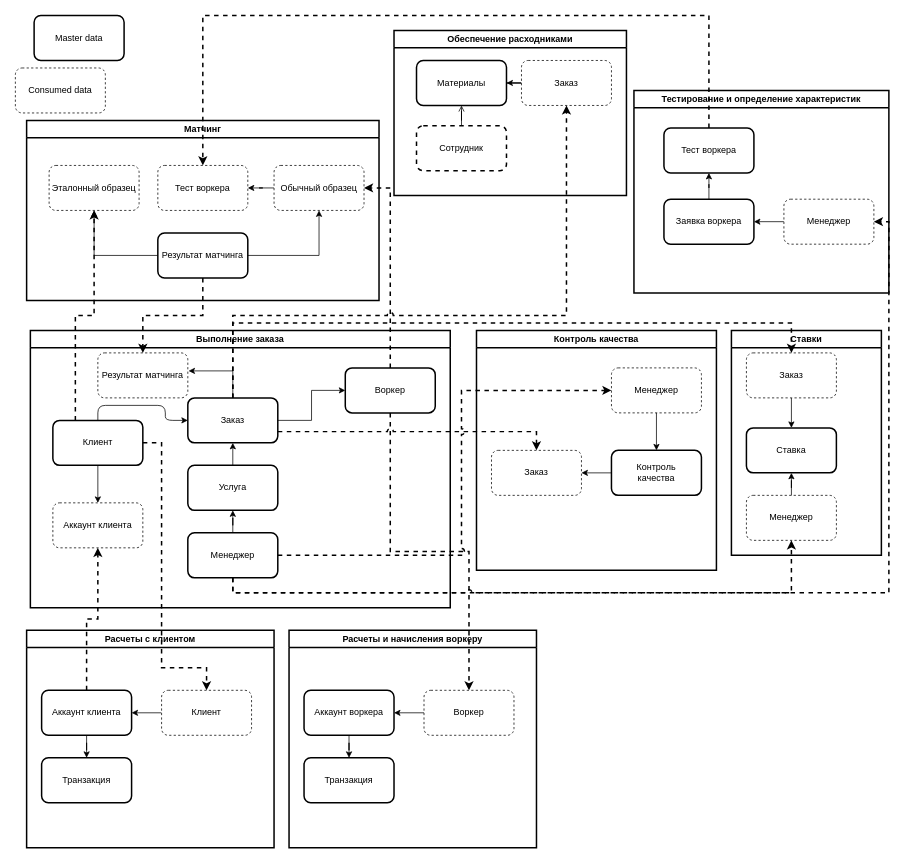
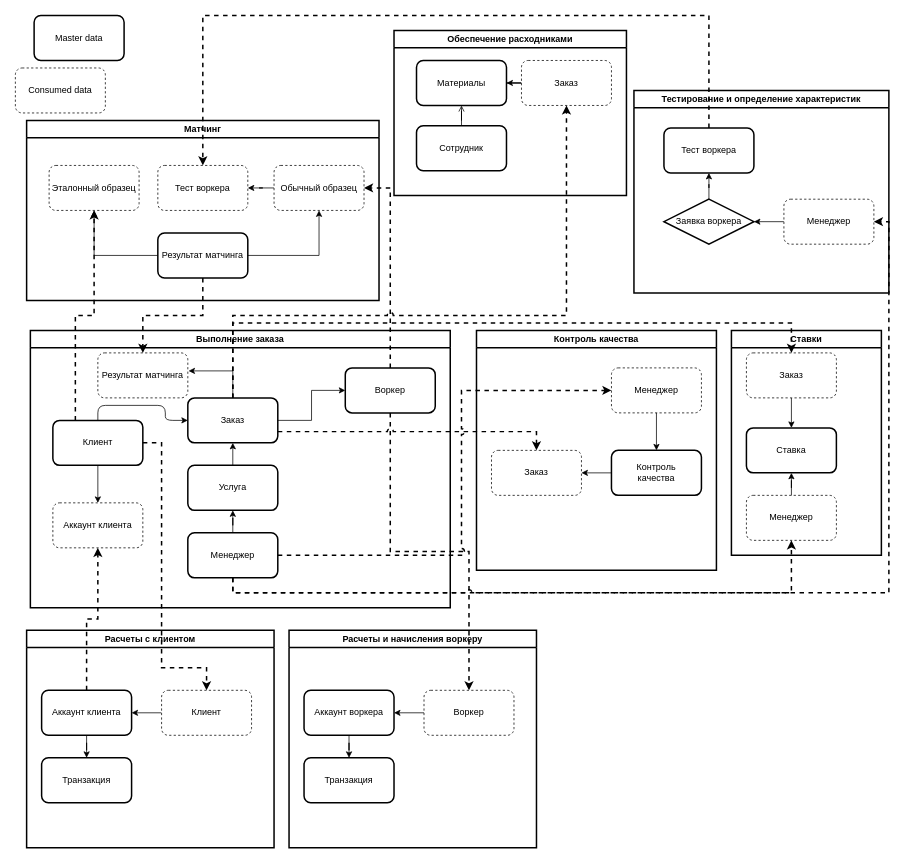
  <mxCell id="0" />
  <mxCell id="1" parent="0" />
  <mxCell id="2" value="Выполнение заказа" style="swimlane;whiteSpace=wrap;html=1;strokeWidth=2;" parent="1" vertex="1"><mxGeometry x="40" y="440" width="560" height="370" as="geometry" /></mxCell>
  <mxCell id="3" value="Заказ" style="rounded=1;whiteSpace=wrap;html=1;strokeWidth=2;" parent="2" vertex="1"><mxGeometry x="210" y="90" width="120" height="60" as="geometry" /></mxCell>
  <mxCell id="4" style="edgeStyle=orthogonalEdgeStyle;rounded=1;orthogonalLoop=1;jettySize=auto;html=1;exitX=0.5;exitY=0;exitDx=0;exitDy=0;entryX=0;entryY=0.5;entryDx=0;entryDy=0;" parent="2" source="6" target="3" edge="1"><mxGeometry relative="1" as="geometry" /></mxCell>
  <mxCell id="5" value="" style="edgeStyle=orthogonalEdgeStyle;rounded=0;orthogonalLoop=1;jettySize=auto;html=1;" parent="2" source="6" target="9" edge="1"><mxGeometry relative="1" as="geometry" /></mxCell>
  <mxCell id="6" value="Клиент" style="rounded=1;whiteSpace=wrap;html=1;strokeWidth=2;" parent="2" vertex="1"><mxGeometry x="30" y="120" width="120" height="60" as="geometry" /></mxCell>
  <mxCell id="7" value="Воркер" style="rounded=1;whiteSpace=wrap;html=1;strokeWidth=2;" parent="2" vertex="1"><mxGeometry x="420" y="50" width="120" height="60" as="geometry" /></mxCell>
  <mxCell id="8" style="edgeStyle=orthogonalEdgeStyle;rounded=0;orthogonalLoop=1;jettySize=auto;html=1;exitX=1;exitY=0.5;exitDx=0;exitDy=0;" parent="2" source="3" target="7" edge="1"><mxGeometry relative="1" as="geometry" /></mxCell>
  <mxCell id="9" value="Аккаунт клиента" style="rounded=1;whiteSpace=wrap;html=1;dashed=1;" parent="2" vertex="1"><mxGeometry x="30" y="230" width="120" height="60" as="geometry" /></mxCell>
  <mxCell id="10" style="edgeStyle=orthogonalEdgeStyle;rounded=0;orthogonalLoop=1;jettySize=auto;html=1;exitX=0.5;exitY=0;exitDx=0;exitDy=0;entryX=0.5;entryY=1;entryDx=0;entryDy=0;" parent="2" source="11" target="3" edge="1"><mxGeometry relative="1" as="geometry" /></mxCell>
  <mxCell id="11" value="Услуга" style="rounded=1;whiteSpace=wrap;html=1;strokeWidth=2;" parent="2" vertex="1"><mxGeometry x="210" y="180" width="120" height="60" as="geometry" /></mxCell>
  <mxCell id="12" value="" style="edgeStyle=orthogonalEdgeStyle;rounded=0;orthogonalLoop=1;jettySize=auto;html=1;" parent="2" source="13" target="11" edge="1"><mxGeometry relative="1" as="geometry" /></mxCell>
  <mxCell id="13" value="Менеджер" style="rounded=1;whiteSpace=wrap;html=1;strokeWidth=2;" parent="2" vertex="1"><mxGeometry x="210" y="270" width="120" height="60" as="geometry" /></mxCell>
  <mxCell id="14" value="Результат матчинга" style="rounded=1;whiteSpace=wrap;html=1;strokeWidth=1;dashed=1;" parent="2" vertex="1"><mxGeometry x="90" y="30" width="120" height="60" as="geometry" /></mxCell>
  <mxCell id="15" style="edgeStyle=orthogonalEdgeStyle;rounded=0;orthogonalLoop=1;jettySize=auto;html=1;exitX=0.5;exitY=0;exitDx=0;exitDy=0;entryX=1.008;entryY=0.4;entryDx=0;entryDy=0;entryPerimeter=0;" edge="1" parent="2" source="3" target="14"><mxGeometry relative="1" as="geometry" /></mxCell>
  <mxCell id="16" value="Обеспечение расходниками" style="swimlane;whiteSpace=wrap;html=1;strokeWidth=2;" parent="1" vertex="1"><mxGeometry x="525" y="40" width="310" height="220" as="geometry" /></mxCell>
  <mxCell id="17" value="Материалы" style="rounded=1;whiteSpace=wrap;html=1;strokeWidth=2;" parent="16" vertex="1"><mxGeometry x="30" y="40" width="120" height="60" as="geometry" /></mxCell>
  <mxCell id="18" value="" style="edgeStyle=orthogonalEdgeStyle;rounded=0;orthogonalLoop=1;jettySize=auto;html=1;endArrow=open;" parent="16" source="19" target="17" edge="1"><mxGeometry relative="1" as="geometry" /></mxCell>
- <mxCell id="19" value="Сотрудник" style="rounded=1;whiteSpace=wrap;html=1;strokeWidth=2;dashed=1;" parent="16" vertex="1"><mxGeometry x="30" y="127" width="120" height="60" as="geometry" /></mxCell>
+ <mxCell id="19" value="Сотрудник" style="rounded=1;whiteSpace=wrap;html=1;strokeWidth=2;" parent="16" vertex="1"><mxGeometry x="30" y="127" width="120" height="60" as="geometry" /></mxCell>
  <mxCell id="20" value="" style="edgeStyle=orthogonalEdgeStyle;rounded=0;orthogonalLoop=1;jettySize=auto;html=1;" parent="16" source="21" target="17" edge="1"><mxGeometry relative="1" as="geometry" /></mxCell>
  <mxCell id="21" value="Заказ" style="rounded=1;whiteSpace=wrap;html=1;dashed=1;" parent="16" vertex="1"><mxGeometry x="170" y="40" width="120" height="60" as="geometry" /></mxCell>
  <mxCell id="22" value="Тестирование и определение характеристик" style="swimlane;whiteSpace=wrap;html=1;strokeWidth=2;" parent="1" vertex="1"><mxGeometry x="845" y="120" width="340" height="270" as="geometry" /></mxCell>
  <mxCell id="23" value="" style="edgeStyle=orthogonalEdgeStyle;rounded=0;orthogonalLoop=1;jettySize=auto;html=1;" parent="22" source="24" target="27" edge="1"><mxGeometry relative="1" as="geometry" /></mxCell>
  <mxCell id="24" value="Менеджер" style="rounded=1;whiteSpace=wrap;html=1;strokeWidth=1;dashed=1;" parent="22" vertex="1"><mxGeometry x="200" y="145" width="120" height="60" as="geometry" /></mxCell>
  <mxCell id="25" value="Тест воркера" style="rounded=1;whiteSpace=wrap;html=1;strokeWidth=2;" parent="22" vertex="1"><mxGeometry x="40" y="50" width="120" height="60" as="geometry" /></mxCell>
  <mxCell id="26" value="" style="edgeStyle=orthogonalEdgeStyle;rounded=0;orthogonalLoop=1;jettySize=auto;html=1;" parent="22" source="27" target="25" edge="1"><mxGeometry relative="1" as="geometry" /></mxCell>
- <mxCell id="27" value="Заявка воркера" style="rounded=1;whiteSpace=wrap;html=1;strokeWidth=2;" parent="22" vertex="1"><mxGeometry x="40" y="145" width="120" height="60" as="geometry" /></mxCell>
+ <mxCell id="27" value="Заявка воркера" style="rhombus;whiteSpace=wrap;html=1;strokeWidth=2;" parent="22" vertex="1"><mxGeometry x="40" y="145" width="120" height="60" as="geometry" /></mxCell>
  <mxCell id="28" value="Расчеты с клиентом" style="swimlane;whiteSpace=wrap;html=1;strokeWidth=2;" parent="1" vertex="1"><mxGeometry x="35" y="840" width="330" height="290" as="geometry" /></mxCell>
  <mxCell id="29" style="edgeStyle=orthogonalEdgeStyle;rounded=0;orthogonalLoop=1;jettySize=auto;html=1;exitX=0.5;exitY=0;exitDx=0;exitDy=0;entryX=0.5;entryY=1;entryDx=0;entryDy=0;" parent="28" edge="1"><mxGeometry relative="1" as="geometry"><mxPoint x="300" y="150" as="targetPoint" /></mxGeometry></mxCell>
  <mxCell id="30" style="edgeStyle=orthogonalEdgeStyle;rounded=0;orthogonalLoop=1;jettySize=auto;html=1;exitX=0.5;exitY=0;exitDx=0;exitDy=0;entryX=0;entryY=0.5;entryDx=0;entryDy=0;" parent="28" edge="1"><mxGeometry relative="1" as="geometry"><mxPoint x="240" y="217" as="targetPoint" /></mxGeometry></mxCell>
  <mxCell id="31" style="edgeStyle=orthogonalEdgeStyle;rounded=0;orthogonalLoop=1;jettySize=auto;html=1;exitX=1;exitY=0.5;exitDx=0;exitDy=0;" parent="28" edge="1"><mxGeometry relative="1" as="geometry"><mxPoint x="360" y="217" as="sourcePoint" /></mxGeometry></mxCell>
  <mxCell id="32" value="Аккаунт клиента" style="rounded=1;whiteSpace=wrap;html=1;strokeWidth=2;" parent="28" vertex="1"><mxGeometry x="20" y="80" width="120" height="60" as="geometry" /></mxCell>
  <mxCell id="33" style="edgeStyle=orthogonalEdgeStyle;rounded=0;orthogonalLoop=1;jettySize=auto;html=1;exitX=0.5;exitY=0;exitDx=0;exitDy=0;entryX=0.5;entryY=1;entryDx=0;entryDy=0;" parent="28" edge="1"><mxGeometry relative="1" as="geometry"><mxPoint x="300" y="247" as="targetPoint" /></mxGeometry></mxCell>
  <mxCell id="34" value="Транзакция" style="rounded=1;whiteSpace=wrap;html=1;strokeWidth=2;" parent="28" vertex="1"><mxGeometry x="20" y="170" width="120" height="60" as="geometry" /></mxCell>
  <mxCell id="35" value="" style="edgeStyle=orthogonalEdgeStyle;rounded=0;orthogonalLoop=1;jettySize=auto;html=1;" parent="28" source="32" target="34" edge="1"><mxGeometry relative="1" as="geometry" /></mxCell>
  <mxCell id="36" value="" style="edgeStyle=orthogonalEdgeStyle;rounded=0;orthogonalLoop=1;jettySize=auto;html=1;" parent="28" source="37" target="32" edge="1"><mxGeometry relative="1" as="geometry" /></mxCell>
  <mxCell id="37" value="Клиент" style="rounded=1;whiteSpace=wrap;html=1;strokeWidth=1;dashed=1;" parent="28" vertex="1"><mxGeometry x="180" y="80" width="120" height="60" as="geometry" /></mxCell>
  <mxCell id="38" value="Ставки" style="swimlane;whiteSpace=wrap;html=1;strokeWidth=2;" parent="1" vertex="1"><mxGeometry x="975" y="440" width="200" height="300" as="geometry" /></mxCell>
  <mxCell id="39" value="Ставка" style="rounded=1;whiteSpace=wrap;html=1;strokeWidth=2;" parent="38" vertex="1"><mxGeometry x="20" y="130" width="120" height="60" as="geometry" /></mxCell>
  <mxCell id="40" value="Менеджер" style="rounded=1;whiteSpace=wrap;html=1;dashed=1;" parent="38" vertex="1"><mxGeometry x="20" y="220" width="120" height="60" as="geometry" /></mxCell>
  <mxCell id="41" value="" style="edgeStyle=orthogonalEdgeStyle;rounded=0;orthogonalLoop=1;jettySize=auto;html=1;" parent="38" source="40" target="39" edge="1"><mxGeometry relative="1" as="geometry" /></mxCell>
  <mxCell id="42" value="" style="edgeStyle=orthogonalEdgeStyle;rounded=0;orthogonalLoop=1;jettySize=auto;html=1;" parent="38" source="43" target="39" edge="1"><mxGeometry relative="1" as="geometry" /></mxCell>
  <mxCell id="43" value="Заказ" style="rounded=1;whiteSpace=wrap;html=1;strokeWidth=1;dashed=1;" parent="38" vertex="1"><mxGeometry x="20" y="30" width="120" height="60" as="geometry" /></mxCell>
  <mxCell id="44" value="Контроль качества" style="swimlane;whiteSpace=wrap;html=1;strokeWidth=2;" parent="1" vertex="1"><mxGeometry x="635" y="440" width="320" height="320" as="geometry" /></mxCell>
  <mxCell id="45" value="Менеджер" style="rounded=1;whiteSpace=wrap;html=1;strokeWidth=1;dashed=1;" parent="44" vertex="1"><mxGeometry x="180" y="50" width="120" height="60" as="geometry" /></mxCell>
  <mxCell id="46" value="" style="edgeStyle=orthogonalEdgeStyle;rounded=0;orthogonalLoop=1;jettySize=auto;html=1;" parent="44" source="47" target="49" edge="1"><mxGeometry relative="1" as="geometry" /></mxCell>
  <mxCell id="47" value="Контроль&lt;br&gt;качества" style="rounded=1;whiteSpace=wrap;html=1;strokeWidth=2;" parent="44" vertex="1"><mxGeometry x="180" y="160" width="120" height="60" as="geometry" /></mxCell>
  <mxCell id="48" style="edgeStyle=orthogonalEdgeStyle;rounded=1;orthogonalLoop=1;jettySize=auto;html=1;exitX=0.5;exitY=1;exitDx=0;exitDy=0;entryX=0.5;entryY=0;entryDx=0;entryDy=0;" parent="44" source="45" target="47" edge="1"><mxGeometry relative="1" as="geometry" /></mxCell>
  <mxCell id="49" value="Заказ" style="rounded=1;whiteSpace=wrap;html=1;dashed=1;" parent="44" vertex="1"><mxGeometry x="20" y="160" width="120" height="60" as="geometry" /></mxCell>
  <mxCell id="50" value="Матчинг" style="swimlane;whiteSpace=wrap;html=1;strokeWidth=2;" parent="1" vertex="1"><mxGeometry x="35" y="160" width="470" height="240" as="geometry" /></mxCell>
  <mxCell id="51" value="Обычный образец" style="rounded=1;whiteSpace=wrap;html=1;strokeWidth=1;dashed=1;" parent="50" vertex="1"><mxGeometry x="330" y="60" width="120" height="60" as="geometry" /></mxCell>
  <mxCell id="52" value="Эталонный образец" style="rounded=1;whiteSpace=wrap;html=1;strokeWidth=1;dashed=1;" parent="50" vertex="1"><mxGeometry x="30" y="60" width="120" height="60" as="geometry" /></mxCell>
  <mxCell id="53" value="Результат матчинга" style="rounded=1;whiteSpace=wrap;html=1;strokeWidth=2;" parent="50" vertex="1"><mxGeometry x="175" y="150" width="120" height="60" as="geometry" /></mxCell>
  <mxCell id="54" value="" style="edgeStyle=orthogonalEdgeStyle;rounded=0;orthogonalLoop=1;jettySize=auto;html=1;" parent="50" source="53" target="51" edge="1"><mxGeometry relative="1" as="geometry" /></mxCell>
  <mxCell id="55" value="" style="edgeStyle=orthogonalEdgeStyle;rounded=0;orthogonalLoop=1;jettySize=auto;html=1;" parent="50" source="53" target="52" edge="1"><mxGeometry relative="1" as="geometry" /></mxCell>
  <mxCell id="56" value="" style="edgeStyle=orthogonalEdgeStyle;rounded=0;orthogonalLoop=1;jettySize=auto;html=1;startArrow=classic;startFill=1;endArrow=none;endFill=0;" edge="1" parent="50" source="57" target="51"><mxGeometry relative="1" as="geometry" /></mxCell>
  <mxCell id="57" value="Тест воркера" style="rounded=1;whiteSpace=wrap;html=1;strokeWidth=1;dashed=1;" vertex="1" parent="50"><mxGeometry x="175" y="60" width="120" height="60" as="geometry" /></mxCell>
  <mxCell id="58" value="Расчеты и начисления воркеру" style="swimlane;whiteSpace=wrap;html=1;strokeWidth=2;" parent="1" vertex="1"><mxGeometry x="385" y="840" width="330" height="290" as="geometry" /></mxCell>
  <mxCell id="59" style="edgeStyle=orthogonalEdgeStyle;rounded=0;orthogonalLoop=1;jettySize=auto;html=1;exitX=0.5;exitY=0;exitDx=0;exitDy=0;entryX=0.5;entryY=1;entryDx=0;entryDy=0;" parent="58" edge="1"><mxGeometry relative="1" as="geometry"><mxPoint x="300" y="150" as="targetPoint" /></mxGeometry></mxCell>
  <mxCell id="60" style="edgeStyle=orthogonalEdgeStyle;rounded=0;orthogonalLoop=1;jettySize=auto;html=1;exitX=0.5;exitY=0;exitDx=0;exitDy=0;entryX=0;entryY=0.5;entryDx=0;entryDy=0;" parent="58" edge="1"><mxGeometry relative="1" as="geometry"><mxPoint x="240" y="217" as="targetPoint" /></mxGeometry></mxCell>
  <mxCell id="61" style="edgeStyle=orthogonalEdgeStyle;rounded=0;orthogonalLoop=1;jettySize=auto;html=1;exitX=1;exitY=0.5;exitDx=0;exitDy=0;" parent="58" edge="1"><mxGeometry relative="1" as="geometry"><mxPoint x="360" y="217" as="sourcePoint" /></mxGeometry></mxCell>
  <mxCell id="62" value="Аккаунт воркера" style="rounded=1;whiteSpace=wrap;html=1;strokeWidth=2;" parent="58" vertex="1"><mxGeometry x="20" y="80" width="120" height="60" as="geometry" /></mxCell>
  <mxCell id="63" style="edgeStyle=orthogonalEdgeStyle;rounded=0;orthogonalLoop=1;jettySize=auto;html=1;exitX=0.5;exitY=0;exitDx=0;exitDy=0;entryX=0.5;entryY=1;entryDx=0;entryDy=0;" parent="58" edge="1"><mxGeometry relative="1" as="geometry"><mxPoint x="300" y="247" as="targetPoint" /></mxGeometry></mxCell>
  <mxCell id="64" value="Транзакция" style="rounded=1;whiteSpace=wrap;html=1;strokeWidth=2;" parent="58" vertex="1"><mxGeometry x="20" y="170" width="120" height="60" as="geometry" /></mxCell>
  <mxCell id="65" value="" style="edgeStyle=orthogonalEdgeStyle;rounded=0;orthogonalLoop=1;jettySize=auto;html=1;" parent="58" source="62" target="64" edge="1"><mxGeometry relative="1" as="geometry" /></mxCell>
  <mxCell id="66" value="" style="edgeStyle=orthogonalEdgeStyle;rounded=0;orthogonalLoop=1;jettySize=auto;html=1;" parent="58" source="67" target="62" edge="1"><mxGeometry relative="1" as="geometry" /></mxCell>
  <mxCell id="67" value="Воркер" style="rounded=1;whiteSpace=wrap;html=1;dashed=1;" parent="58" vertex="1"><mxGeometry x="180" y="80" width="120" height="60" as="geometry" /></mxCell>
  <mxCell id="68" value="Master data" style="rounded=1;whiteSpace=wrap;html=1;strokeWidth=2;" parent="1" vertex="1"><mxGeometry x="45" y="20" width="120" height="60" as="geometry" /></mxCell>
  <mxCell id="69" value="Consumed data" style="rounded=1;whiteSpace=wrap;html=1;strokeWidth=1;dashed=1;" parent="1" vertex="1"><mxGeometry x="20" y="90" width="120" height="60" as="geometry" /></mxCell>
  <mxCell id="70" style="edgeStyle=orthogonalEdgeStyle;rounded=0;orthogonalLoop=1;jettySize=auto;html=1;exitX=0.5;exitY=0;exitDx=0;exitDy=0;entryX=1;entryY=0.5;entryDx=0;entryDy=0;strokeWidth=2;dashed=1;" parent="1" source="7" target="51" edge="1"><mxGeometry relative="1" as="geometry" /></mxCell>
  <mxCell id="71" style="edgeStyle=orthogonalEdgeStyle;rounded=0;orthogonalLoop=1;jettySize=auto;html=1;exitX=0.25;exitY=0;exitDx=0;exitDy=0;entryX=0.5;entryY=1;entryDx=0;entryDy=0;strokeWidth=2;dashed=1;" parent="1" source="6" target="52" edge="1"><mxGeometry relative="1" as="geometry" /></mxCell>
  <mxCell id="72" style="edgeStyle=orthogonalEdgeStyle;rounded=0;orthogonalLoop=1;jettySize=auto;html=1;exitX=0.5;exitY=0;exitDx=0;exitDy=0;entryX=0.5;entryY=1;entryDx=0;entryDy=0;strokeWidth=2;dashed=1;" parent="1" source="32" target="9" edge="1"><mxGeometry relative="1" as="geometry" /></mxCell>
  <mxCell id="73" style="edgeStyle=orthogonalEdgeStyle;rounded=0;orthogonalLoop=1;jettySize=auto;html=1;exitX=1;exitY=0.5;exitDx=0;exitDy=0;entryX=0.5;entryY=0;entryDx=0;entryDy=0;strokeWidth=2;dashed=1;" parent="1" source="6" target="37" edge="1"><mxGeometry relative="1" as="geometry"><Array as="points"><mxPoint x="215" y="590" /><mxPoint x="215" y="890" /><mxPoint x="275" y="890" /></Array></mxGeometry></mxCell>
  <mxCell id="74" value="" style="edgeStyle=orthogonalEdgeStyle;rounded=0;orthogonalLoop=1;jettySize=auto;html=1;entryX=0.5;entryY=0;entryDx=0;entryDy=0;strokeWidth=2;dashed=1;" parent="1" source="7" target="67" edge="1"><mxGeometry relative="1" as="geometry"><mxPoint x="520" y="590" as="targetPoint" /></mxGeometry></mxCell>
  <mxCell id="75" style="edgeStyle=orthogonalEdgeStyle;rounded=0;orthogonalLoop=1;jettySize=auto;html=1;exitX=0.5;exitY=1;exitDx=0;exitDy=0;entryX=0.5;entryY=0;entryDx=0;entryDy=0;strokeWidth=2;dashed=1;" parent="1" source="53" target="14" edge="1"><mxGeometry relative="1" as="geometry" /></mxCell>
  <mxCell id="76" style="edgeStyle=orthogonalEdgeStyle;rounded=0;orthogonalLoop=1;jettySize=auto;html=1;exitX=0.5;exitY=0;exitDx=0;exitDy=0;entryX=0.5;entryY=0;entryDx=0;entryDy=0;strokeWidth=2;dashed=1;" parent="1" source="3" target="43" edge="1"><mxGeometry relative="1" as="geometry"><Array as="points"><mxPoint x="310" y="430" /><mxPoint x="1055" y="430" /></Array></mxGeometry></mxCell>
  <mxCell id="77" style="edgeStyle=orthogonalEdgeStyle;rounded=0;orthogonalLoop=1;jettySize=auto;html=1;exitX=1;exitY=0.75;exitDx=0;exitDy=0;jumpStyle=arc;strokeWidth=2;dashed=1;" parent="1" source="3" target="49" edge="1"><mxGeometry relative="1" as="geometry" /></mxCell>
  <mxCell id="78" style="edgeStyle=orthogonalEdgeStyle;rounded=0;orthogonalLoop=1;jettySize=auto;html=1;exitX=0.5;exitY=1;exitDx=0;exitDy=0;entryX=0.5;entryY=1;entryDx=0;entryDy=0;strokeWidth=2;dashed=1;" parent="1" source="13" target="40" edge="1"><mxGeometry relative="1" as="geometry" /></mxCell>
  <mxCell id="79" style="edgeStyle=orthogonalEdgeStyle;rounded=0;orthogonalLoop=1;jettySize=auto;html=1;exitX=0.5;exitY=1;exitDx=0;exitDy=0;entryX=1;entryY=0.5;entryDx=0;entryDy=0;jumpStyle=arc;strokeWidth=2;dashed=1;" parent="1" source="13" target="24" edge="1"><mxGeometry relative="1" as="geometry" /></mxCell>
  <mxCell id="80" style="edgeStyle=orthogonalEdgeStyle;rounded=0;orthogonalLoop=1;jettySize=auto;html=1;exitX=0.5;exitY=0;exitDx=0;exitDy=0;jumpStyle=arc;strokeWidth=2;dashed=1;" parent="1" source="3" target="21" edge="1"><mxGeometry relative="1" as="geometry"><Array as="points"><mxPoint x="310" y="420" /><mxPoint x="755" y="420" /></Array></mxGeometry></mxCell>
  <mxCell id="81" style="edgeStyle=orthogonalEdgeStyle;rounded=0;orthogonalLoop=1;jettySize=auto;html=1;exitX=1;exitY=0.5;exitDx=0;exitDy=0;entryX=0;entryY=0.5;entryDx=0;entryDy=0;jumpStyle=arc;strokeWidth=2;dashed=1;" parent="1" source="13" target="45" edge="1"><mxGeometry relative="1" as="geometry"><Array as="points"><mxPoint x="615" y="740" /><mxPoint x="615" y="520" /></Array></mxGeometry></mxCell>
  <mxCell id="82" style="edgeStyle=orthogonalEdgeStyle;rounded=0;orthogonalLoop=1;jettySize=auto;html=1;exitX=0.5;exitY=0;exitDx=0;exitDy=0;entryX=0.5;entryY=0;entryDx=0;entryDy=0;strokeWidth=2;dashed=1;" edge="1" parent="1" source="25" target="57"><mxGeometry relative="1" as="geometry"><Array as="points"><mxPoint x="945" y="20" /><mxPoint x="270" y="20" /></Array></mxGeometry></mxCell>
